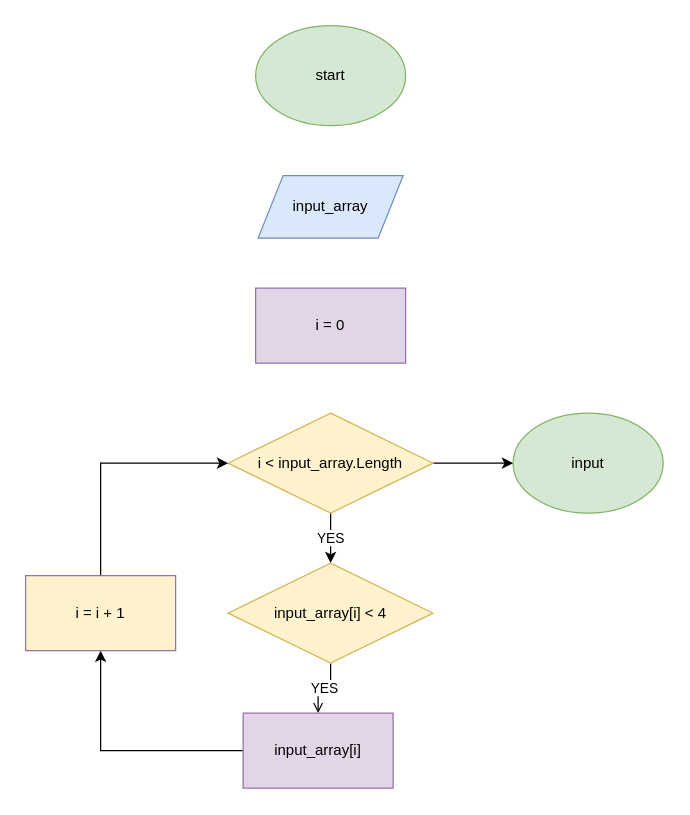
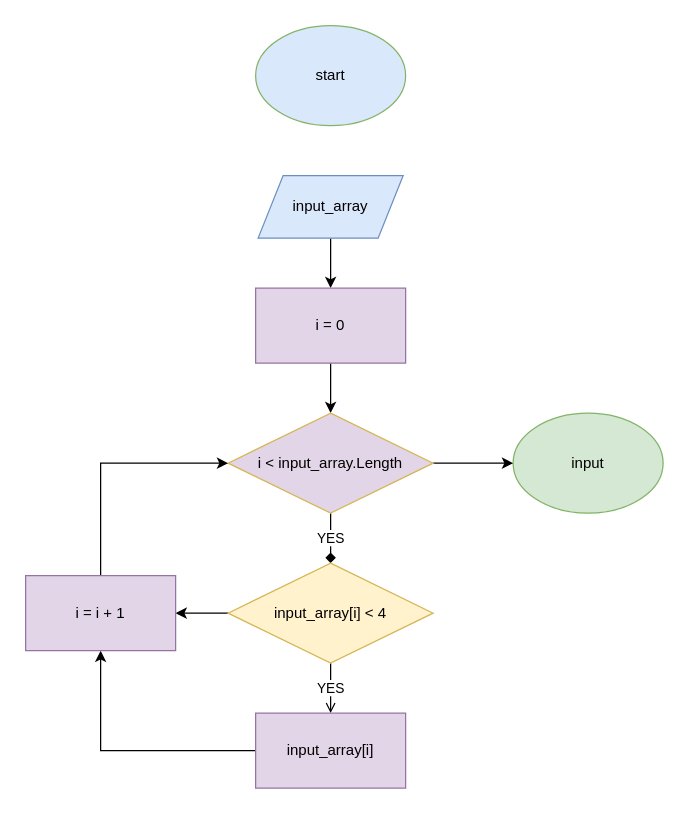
  <mxCell id="0" />
  <mxCell id="1" parent="0" />
- <mxCell id="2" value="start" style="ellipse;whiteSpace=wrap;html=1;fillColor=#d5e8d4;strokeColor=#82b366;" vertex="1" parent="1"><mxGeometry x="204" y="20" width="120" height="80" as="geometry" /></mxCell>
+ <mxCell id="2" value="start" style="ellipse;whiteSpace=wrap;html=1;fillColor=#dae8fc;strokeColor=#82b366;" vertex="1" parent="1"><mxGeometry x="204" y="20" width="120" height="80" as="geometry" /></mxCell>
  <mxCell id="3" value="input" style="ellipse;whiteSpace=wrap;html=1;fillColor=#d5e8d4;strokeColor=#82b366;" vertex="1" parent="1"><mxGeometry x="410" y="330" width="120" height="80" as="geometry" /></mxCell>
+ <mxCell id="4" style="edgeStyle=orthogonalEdgeStyle;rounded=0;orthogonalLoop=1;jettySize=auto;html=1;entryX=0.5;entryY=0;entryDx=0;entryDy=0;" edge="1" parent="1" source="5" target="7"><mxGeometry relative="1" as="geometry" /></mxCell>
  <mxCell id="5" value="input_array" style="shape=parallelogram;perimeter=parallelogramPerimeter;whiteSpace=wrap;html=1;fixedSize=1;fillColor=#dae8fc;strokeColor=#6c8ebf;" vertex="1" parent="1"><mxGeometry x="206" y="140" width="116" height="50" as="geometry" /></mxCell>
+ <mxCell id="6" style="edgeStyle=orthogonalEdgeStyle;rounded=0;orthogonalLoop=1;jettySize=auto;html=1;entryX=0.5;entryY=0;entryDx=0;entryDy=0;" edge="1" parent="1" source="7" target="10"><mxGeometry relative="1" as="geometry" /></mxCell>
  <mxCell id="7" value="i = 0" style="rounded=0;whiteSpace=wrap;html=1;fillColor=#e1d5e7;strokeColor=#9673a6;" vertex="1" parent="1"><mxGeometry x="204" y="230" width="120" height="60" as="geometry" /></mxCell>
- <mxCell id="8" value="YES" style="edgeStyle=orthogonalEdgeStyle;rounded=0;orthogonalLoop=1;jettySize=auto;html=1;entryX=0.5;entryY=0;entryDx=0;entryDy=0;" edge="1" parent="1" source="10" target="13"><mxGeometry relative="1" as="geometry" /></mxCell>
+ <mxCell id="8" value="YES" style="edgeStyle=orthogonalEdgeStyle;rounded=0;orthogonalLoop=1;jettySize=auto;html=1;entryX=0.5;entryY=0;entryDx=0;entryDy=0;endArrow=diamond;" edge="1" parent="1" source="10" target="13"><mxGeometry relative="1" as="geometry" /></mxCell>
  <mxCell id="9" style="edgeStyle=orthogonalEdgeStyle;rounded=0;orthogonalLoop=1;jettySize=auto;html=1;entryX=0;entryY=0.5;entryDx=0;entryDy=0;" edge="1" parent="1" source="10" target="3"><mxGeometry relative="1" as="geometry" /></mxCell>
- <mxCell id="10" value="i &amp;lt; input_array.Length" style="rhombus;whiteSpace=wrap;html=1;fillColor=#fff2cc;strokeColor=#d6b656;" vertex="1" parent="1"><mxGeometry x="182" y="330" width="164" height="80" as="geometry" /></mxCell>
+ <mxCell id="10" value="i &amp;lt; input_array.Length" style="rhombus;whiteSpace=wrap;html=1;fillColor=#e1d5e7;strokeColor=#d6b656;" vertex="1" parent="1"><mxGeometry x="182" y="330" width="164" height="80" as="geometry" /></mxCell>
  <mxCell id="11" value="YES" style="edgeStyle=orthogonalEdgeStyle;rounded=0;orthogonalLoop=1;jettySize=auto;html=1;entryX=0.5;entryY=0;entryDx=0;entryDy=0;endArrow=open;" edge="1" parent="1" source="13" target="15"><mxGeometry relative="1" as="geometry" /></mxCell>
+ <mxCell id="12" style="edgeStyle=orthogonalEdgeStyle;rounded=0;orthogonalLoop=1;jettySize=auto;html=1;entryX=1;entryY=0.5;entryDx=0;entryDy=0;" edge="1" parent="1" source="13" target="17"><mxGeometry relative="1" as="geometry" /></mxCell>
  <mxCell id="13" value="input_array[i] &amp;lt; 4" style="rhombus;whiteSpace=wrap;html=1;fillColor=#fff2cc;strokeColor=#d6b656;" vertex="1" parent="1"><mxGeometry x="182" y="450" width="164" height="80" as="geometry" /></mxCell>
  <mxCell id="14" style="edgeStyle=orthogonalEdgeStyle;rounded=0;orthogonalLoop=1;jettySize=auto;html=1;entryX=0.5;entryY=1;entryDx=0;entryDy=0;" edge="1" parent="1" source="15" target="17"><mxGeometry relative="1" as="geometry" /></mxCell>
- <mxCell id="15" value="input_array[i]" style="rounded=0;whiteSpace=wrap;html=1;fillColor=#e1d5e7;strokeColor=#9673a6;" vertex="1" parent="1"><mxGeometry x="194" y="570" width="120" height="60" as="geometry" /></mxCell>
+ <mxCell id="15" value="input_array[i]" style="rounded=0;whiteSpace=wrap;html=1;fillColor=#e1d5e7;strokeColor=#9673a6;" vertex="1" parent="1"><mxGeometry x="204" y="570" width="120" height="60" as="geometry" /></mxCell>
  <mxCell id="16" style="edgeStyle=orthogonalEdgeStyle;rounded=0;orthogonalLoop=1;jettySize=auto;html=1;entryX=0;entryY=0.5;entryDx=0;entryDy=0;" edge="1" parent="1" source="17" target="10"><mxGeometry relative="1" as="geometry"><Array as="points"><mxPoint x="80" y="370" /></Array></mxGeometry></mxCell>
- <mxCell id="17" value="i = i + 1" style="rounded=0;whiteSpace=wrap;html=1;fillColor=#fff2cc;strokeColor=#9673a6;" vertex="1" parent="1"><mxGeometry x="20" y="460" width="120" height="60" as="geometry" /></mxCell>
+ <mxCell id="17" value="i = i + 1" style="rounded=0;whiteSpace=wrap;html=1;fillColor=#e1d5e7;strokeColor=#9673a6;" vertex="1" parent="1"><mxGeometry x="20" y="460" width="120" height="60" as="geometry" /></mxCell>
